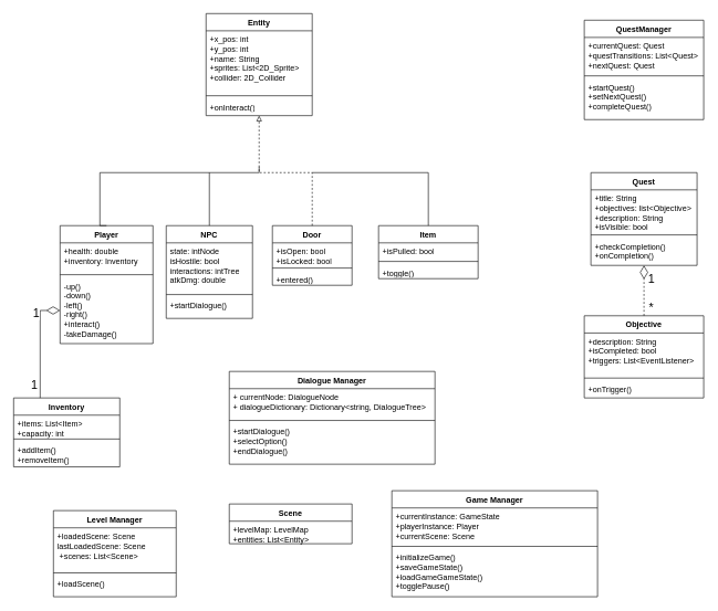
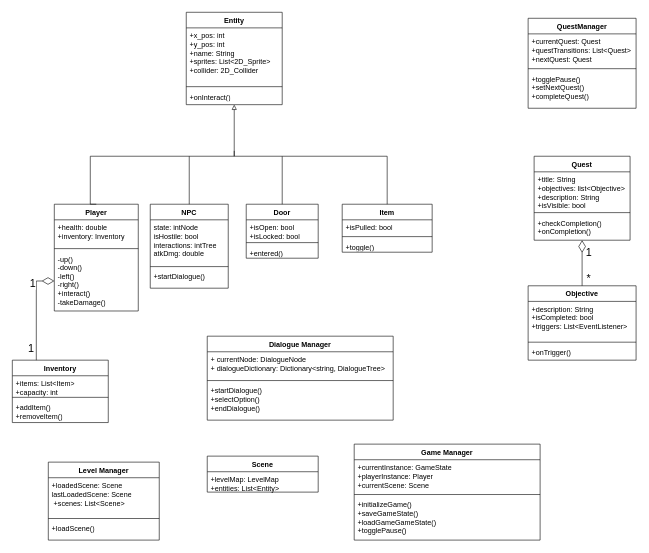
  <mxCell id="0" />
  <mxCell id="1" parent="0" />
  <mxCell id="2" value="Entity" style="swimlane;fontStyle=1;align=center;verticalAlign=top;childLayout=stackLayout;horizontal=1;startSize=26;horizontalStack=0;resizeParent=1;resizeParentMax=0;resizeLast=0;collapsible=1;marginBottom=0;whiteSpace=wrap;html=1;" parent="1" vertex="1"><mxGeometry x="310" y="20" width="160" height="154" as="geometry" /></mxCell>
  <mxCell id="3" value="+x_pos: int&lt;br&gt;+y_pos: int&lt;br&gt;+name: String&lt;br&gt;+sprites: List&amp;lt;2D_Sprite&amp;gt;&lt;br&gt;+collider: 2D_Collider&amp;nbsp;&lt;div&gt;&lt;br&gt;&lt;/div&gt;" style="text;strokeColor=none;fillColor=none;align=left;verticalAlign=top;spacingLeft=4;spacingRight=4;overflow=hidden;rotatable=0;points=[[0,0.5],[1,0.5]];portConstraint=eastwest;whiteSpace=wrap;html=1;" parent="2" vertex="1"><mxGeometry y="26" width="160" height="94" as="geometry" /></mxCell>
  <mxCell id="4" value="" style="line;strokeWidth=1;fillColor=none;align=left;verticalAlign=middle;spacingTop=-1;spacingLeft=3;spacingRight=3;rotatable=0;labelPosition=right;points=[];portConstraint=eastwest;strokeColor=inherit;" parent="2" vertex="1"><mxGeometry y="120" width="160" height="8" as="geometry" /></mxCell>
  <mxCell id="5" value="+onInteract()" style="text;strokeColor=none;fillColor=none;align=left;verticalAlign=top;spacingLeft=4;spacingRight=4;overflow=hidden;rotatable=0;points=[[0,0.5],[1,0.5]];portConstraint=eastwest;whiteSpace=wrap;html=1;" parent="2" vertex="1"><mxGeometry y="128" width="160" height="26" as="geometry" /></mxCell>
  <mxCell id="6" value="Player" style="swimlane;fontStyle=1;align=center;verticalAlign=top;childLayout=stackLayout;horizontal=1;startSize=26;horizontalStack=0;resizeParent=1;resizeParentMax=0;resizeLast=0;collapsible=1;marginBottom=0;whiteSpace=wrap;html=1;" parent="1" vertex="1"><mxGeometry x="90" y="340" width="140" height="178" as="geometry" /></mxCell>
  <mxCell id="7" value="&lt;div&gt;+health: double&lt;/div&gt;&lt;div&gt;+inventory: Inventory&lt;/div&gt;" style="text;strokeColor=none;fillColor=none;align=left;verticalAlign=top;spacingLeft=4;spacingRight=4;overflow=hidden;rotatable=0;points=[[0,0.5],[1,0.5]];portConstraint=eastwest;whiteSpace=wrap;html=1;" parent="6" vertex="1"><mxGeometry y="26" width="140" height="44" as="geometry" /></mxCell>
  <mxCell id="8" value="" style="line;strokeWidth=1;fillColor=none;align=left;verticalAlign=middle;spacingTop=-1;spacingLeft=3;spacingRight=3;rotatable=0;labelPosition=right;points=[];portConstraint=eastwest;strokeColor=inherit;" parent="6" vertex="1"><mxGeometry y="70" width="140" height="8" as="geometry" /></mxCell>
  <mxCell id="9" value="-up()&lt;br&gt;-down()&lt;br&gt;-left()&lt;br&gt;-right() &lt;br&gt;+interact()&lt;br&gt;-takeDamage()&lt;div&gt;&lt;br&gt;&lt;/div&gt;" style="text;strokeColor=none;fillColor=none;align=left;verticalAlign=top;spacingLeft=4;spacingRight=4;overflow=hidden;rotatable=0;points=[[0,0.5],[1,0.5]];portConstraint=eastwest;whiteSpace=wrap;html=1;" parent="6" vertex="1"><mxGeometry y="78" width="140" height="100" as="geometry" /></mxCell>
  <mxCell id="10" value="NPC" style="swimlane;fontStyle=1;align=center;verticalAlign=top;childLayout=stackLayout;horizontal=1;startSize=26;horizontalStack=0;resizeParent=1;resizeParentMax=0;resizeLast=0;collapsible=1;marginBottom=0;whiteSpace=wrap;html=1;" parent="1" vertex="1"><mxGeometry x="250" y="340" width="130" height="140" as="geometry" /></mxCell>
  <mxCell id="11" value="state: intNode&amp;nbsp;&lt;br&gt;isHostile: bool&lt;br&gt;interactions: intTree&lt;div&gt;atkDmg: double&lt;/div&gt;" style="text;strokeColor=none;fillColor=none;align=left;verticalAlign=top;spacingLeft=4;spacingRight=4;overflow=hidden;rotatable=0;points=[[0,0.5],[1,0.5]];portConstraint=eastwest;whiteSpace=wrap;html=1;" parent="10" vertex="1"><mxGeometry y="26" width="130" height="74" as="geometry" /></mxCell>
  <mxCell id="12" value="" style="line;strokeWidth=1;fillColor=none;align=left;verticalAlign=middle;spacingTop=-1;spacingLeft=3;spacingRight=3;rotatable=0;labelPosition=right;points=[];portConstraint=eastwest;strokeColor=inherit;" parent="10" vertex="1"><mxGeometry y="100" width="130" height="8" as="geometry" /></mxCell>
  <mxCell id="13" value="+startDialogue()" style="text;strokeColor=none;fillColor=none;align=left;verticalAlign=top;spacingLeft=4;spacingRight=4;overflow=hidden;rotatable=0;points=[[0,0.5],[1,0.5]];portConstraint=eastwest;whiteSpace=wrap;html=1;" parent="10" vertex="1"><mxGeometry y="108" width="130" height="32" as="geometry" /></mxCell>
  <mxCell id="14" value="Door" style="swimlane;fontStyle=1;align=center;verticalAlign=top;childLayout=stackLayout;horizontal=1;startSize=26;horizontalStack=0;resizeParent=1;resizeParentMax=0;resizeLast=0;collapsible=1;marginBottom=0;whiteSpace=wrap;html=1;" parent="1" vertex="1"><mxGeometry x="410" y="340" width="120" height="90" as="geometry" /></mxCell>
  <mxCell id="15" value="+isOpen: bool&amp;nbsp;&lt;br&gt;+isLocked: bool&lt;div&gt;&lt;br&gt;&lt;/div&gt;" style="text;strokeColor=none;fillColor=none;align=left;verticalAlign=top;spacingLeft=4;spacingRight=4;overflow=hidden;rotatable=0;points=[[0,0.5],[1,0.5]];portConstraint=eastwest;whiteSpace=wrap;html=1;" parent="14" vertex="1"><mxGeometry y="26" width="120" height="34" as="geometry" /></mxCell>
  <mxCell id="16" value="" style="line;strokeWidth=1;fillColor=none;align=left;verticalAlign=middle;spacingTop=-1;spacingLeft=3;spacingRight=3;rotatable=0;labelPosition=right;points=[];portConstraint=eastwest;strokeColor=inherit;" parent="14" vertex="1"><mxGeometry y="60" width="120" height="8" as="geometry" /></mxCell>
  <mxCell id="17" value="+entered()" style="text;strokeColor=none;fillColor=none;align=left;verticalAlign=top;spacingLeft=4;spacingRight=4;overflow=hidden;rotatable=0;points=[[0,0.5],[1,0.5]];portConstraint=eastwest;whiteSpace=wrap;html=1;" parent="14" vertex="1"><mxGeometry y="68" width="120" height="22" as="geometry" /></mxCell>
  <mxCell id="18" value="Item" style="swimlane;fontStyle=1;align=center;verticalAlign=top;childLayout=stackLayout;horizontal=1;startSize=26;horizontalStack=0;resizeParent=1;resizeParentMax=0;resizeLast=0;collapsible=1;marginBottom=0;whiteSpace=wrap;html=1;" parent="1" vertex="1"><mxGeometry x="570" y="340" width="150" height="80" as="geometry" /></mxCell>
  <mxCell id="19" value="+isPulled: bool&lt;div&gt;&lt;br&gt;&lt;/div&gt;" style="text;strokeColor=none;fillColor=none;align=left;verticalAlign=top;spacingLeft=4;spacingRight=4;overflow=hidden;rotatable=0;points=[[0,0.5],[1,0.5]];portConstraint=eastwest;whiteSpace=wrap;html=1;" parent="18" vertex="1"><mxGeometry y="26" width="150" height="24" as="geometry" /></mxCell>
  <mxCell id="20" value="" style="line;strokeWidth=1;fillColor=none;align=left;verticalAlign=middle;spacingTop=-1;spacingLeft=3;spacingRight=3;rotatable=0;labelPosition=right;points=[];portConstraint=eastwest;strokeColor=inherit;" parent="18" vertex="1"><mxGeometry y="50" width="150" height="8" as="geometry" /></mxCell>
  <mxCell id="21" value="+toggle()" style="text;strokeColor=none;fillColor=none;align=left;verticalAlign=top;spacingLeft=4;spacingRight=4;overflow=hidden;rotatable=0;points=[[0,0.5],[1,0.5]];portConstraint=eastwest;whiteSpace=wrap;html=1;" parent="18" vertex="1"><mxGeometry y="58" width="150" height="22" as="geometry" /></mxCell>
- <mxCell id="22" value="" style="endArrow=block;html=1;rounded=0;exitX=0.5;exitY=0;exitDx=0;exitDy=0;entryX=0.5;entryY=1;entryDx=0;entryDy=0;endFill=0;edgeStyle=orthogonalEdgeStyle;dashed=1;" parent="1" source="14" target="2" edge="1"><mxGeometry width="50" height="50" relative="1" as="geometry"><mxPoint x="340" y="270" as="sourcePoint" /><mxPoint x="310" y="320" as="targetPoint" /><Array as="points"><mxPoint x="470" y="260" /><mxPoint x="390" y="260" /></Array></mxGeometry></mxCell>
+ <mxCell id="22" value="" style="endArrow=block;html=1;rounded=0;exitX=0.5;exitY=0;exitDx=0;exitDy=0;entryX=0.5;entryY=1;entryDx=0;entryDy=0;endFill=0;edgeStyle=orthogonalEdgeStyle;" parent="1" source="14" target="2" edge="1"><mxGeometry width="50" height="50" relative="1" as="geometry"><mxPoint x="340" y="270" as="sourcePoint" /><mxPoint x="310" y="320" as="targetPoint" /><Array as="points"><mxPoint x="470" y="260" /><mxPoint x="390" y="260" /></Array></mxGeometry></mxCell>
  <mxCell id="23" value="" style="endArrow=none;html=1;rounded=0;entryX=0.5;entryY=0;entryDx=0;entryDy=0;edgeStyle=orthogonalEdgeStyle;" parent="1" target="6" edge="1"><mxGeometry width="50" height="50" relative="1" as="geometry"><mxPoint x="390" y="251" as="sourcePoint" /><mxPoint x="310" y="320" as="targetPoint" /><Array as="points"><mxPoint x="390" y="260" /><mxPoint x="150" y="260" /></Array></mxGeometry></mxCell>
  <mxCell id="24" value="" style="endArrow=none;html=1;rounded=0;entryX=0.5;entryY=0;entryDx=0;entryDy=0;" parent="1" target="10" edge="1"><mxGeometry width="50" height="50" relative="1" as="geometry"><mxPoint x="315" y="260" as="sourcePoint" /><mxPoint x="310" y="320" as="targetPoint" /></mxGeometry></mxCell>
  <mxCell id="25" value="" style="endArrow=none;html=1;rounded=0;exitX=0.5;exitY=0;exitDx=0;exitDy=0;edgeStyle=orthogonalEdgeStyle;" parent="1" source="18" edge="1"><mxGeometry width="50" height="50" relative="1" as="geometry"><mxPoint x="260" y="370" as="sourcePoint" /><mxPoint x="470" y="260" as="targetPoint" /><Array as="points"><mxPoint x="645" y="260" /></Array></mxGeometry></mxCell>
  <mxCell id="26" value="QuestManager" style="swimlane;fontStyle=1;align=center;verticalAlign=top;childLayout=stackLayout;horizontal=1;startSize=26;horizontalStack=0;resizeParent=1;resizeParentMax=0;resizeLast=0;collapsible=1;marginBottom=0;whiteSpace=wrap;html=1;" parent="1" vertex="1"><mxGeometry x="880" y="30" width="180" height="150" as="geometry" /></mxCell>
  <mxCell id="27" value="+currentQuest: Quest&lt;div&gt;+questTransitions: List&amp;lt;Quest&amp;gt;&lt;/div&gt;&lt;div&gt;+nextQuest: Quest&lt;/div&gt;" style="text;strokeColor=none;fillColor=none;align=left;verticalAlign=top;spacingLeft=4;spacingRight=4;overflow=hidden;rotatable=0;points=[[0,0.5],[1,0.5]];portConstraint=eastwest;whiteSpace=wrap;html=1;" parent="26" vertex="1"><mxGeometry y="26" width="180" height="54" as="geometry" /></mxCell>
  <mxCell id="28" value="" style="line;strokeWidth=1;fillColor=none;align=left;verticalAlign=middle;spacingTop=-1;spacingLeft=3;spacingRight=3;rotatable=0;labelPosition=right;points=[];portConstraint=eastwest;strokeColor=inherit;" parent="26" vertex="1"><mxGeometry y="80" width="180" height="8" as="geometry" /></mxCell>
- <mxCell id="29" value="+startQuest()&lt;div&gt;+setNextQuest()&lt;/div&gt;&lt;div&gt;+completeQuest()&lt;/div&gt;" style="text;strokeColor=none;fillColor=none;align=left;verticalAlign=top;spacingLeft=4;spacingRight=4;overflow=hidden;rotatable=0;points=[[0,0.5],[1,0.5]];portConstraint=eastwest;whiteSpace=wrap;html=1;" parent="26" vertex="1"><mxGeometry y="88" width="180" height="62" as="geometry" /></mxCell>
+ <mxCell id="29" value="+togglePause()&lt;div&gt;+setNextQuest()&lt;/div&gt;&lt;div&gt;+completeQuest()&lt;/div&gt;" style="text;strokeColor=none;fillColor=none;align=left;verticalAlign=top;spacingLeft=4;spacingRight=4;overflow=hidden;rotatable=0;points=[[0,0.5],[1,0.5]];portConstraint=eastwest;whiteSpace=wrap;html=1;" parent="26" vertex="1"><mxGeometry y="88" width="180" height="62" as="geometry" /></mxCell>
  <mxCell id="30" value="Quest" style="swimlane;fontStyle=1;align=center;verticalAlign=top;childLayout=stackLayout;horizontal=1;startSize=26;horizontalStack=0;resizeParent=1;resizeParentMax=0;resizeLast=0;collapsible=1;marginBottom=0;whiteSpace=wrap;html=1;" parent="1" vertex="1"><mxGeometry x="890" y="260" width="160" height="140" as="geometry" /></mxCell>
  <mxCell id="31" value="+title: String&lt;div&gt;&lt;div&gt;+objectives: list&amp;lt;Objective&amp;gt;&lt;/div&gt;&lt;/div&gt;&lt;div&gt;+description: String&lt;/div&gt;&lt;div&gt;+isVisible: bool &lt;br&gt;&lt;/div&gt;" style="text;strokeColor=none;fillColor=none;align=left;verticalAlign=top;spacingLeft=4;spacingRight=4;overflow=hidden;rotatable=0;points=[[0,0.5],[1,0.5]];portConstraint=eastwest;whiteSpace=wrap;html=1;" parent="30" vertex="1"><mxGeometry y="26" width="160" height="64" as="geometry" /></mxCell>
  <mxCell id="32" value="" style="line;strokeWidth=1;fillColor=none;align=left;verticalAlign=middle;spacingTop=-1;spacingLeft=3;spacingRight=3;rotatable=0;labelPosition=right;points=[];portConstraint=eastwest;strokeColor=inherit;" parent="30" vertex="1"><mxGeometry y="90" width="160" height="8" as="geometry" /></mxCell>
  <mxCell id="33" value="+checkCompletion()&lt;div&gt;+onCompletion()&lt;/div&gt;" style="text;strokeColor=none;fillColor=none;align=left;verticalAlign=top;spacingLeft=4;spacingRight=4;overflow=hidden;rotatable=0;points=[[0,0.5],[1,0.5]];portConstraint=eastwest;whiteSpace=wrap;html=1;" parent="30" vertex="1"><mxGeometry y="98" width="160" height="42" as="geometry" /></mxCell>
  <mxCell id="34" value="Objective" style="swimlane;fontStyle=1;align=center;verticalAlign=top;childLayout=stackLayout;horizontal=1;startSize=26;horizontalStack=0;resizeParent=1;resizeParentMax=0;resizeLast=0;collapsible=1;marginBottom=0;whiteSpace=wrap;html=1;" parent="1" vertex="1"><mxGeometry x="880" y="476" width="180" height="124" as="geometry" /></mxCell>
  <mxCell id="35" value="+description: String&lt;div&gt;+isCompleted: bool&lt;/div&gt;&lt;div&gt;+triggers: List&amp;lt;EventListener&amp;gt;&lt;/div&gt;" style="text;strokeColor=none;fillColor=none;align=left;verticalAlign=top;spacingLeft=4;spacingRight=4;overflow=hidden;rotatable=0;points=[[0,0.5],[1,0.5]];portConstraint=eastwest;whiteSpace=wrap;html=1;" parent="34" vertex="1"><mxGeometry y="26" width="180" height="64" as="geometry" /></mxCell>
  <mxCell id="36" value="" style="line;strokeWidth=1;fillColor=none;align=left;verticalAlign=middle;spacingTop=-1;spacingLeft=3;spacingRight=3;rotatable=0;labelPosition=right;points=[];portConstraint=eastwest;strokeColor=inherit;" parent="34" vertex="1"><mxGeometry y="90" width="180" height="8" as="geometry" /></mxCell>
  <mxCell id="37" value="+onTrigger()" style="text;strokeColor=none;fillColor=none;align=left;verticalAlign=top;spacingLeft=4;spacingRight=4;overflow=hidden;rotatable=0;points=[[0,0.5],[1,0.5]];portConstraint=eastwest;whiteSpace=wrap;html=1;" parent="34" vertex="1"><mxGeometry y="98" width="180" height="26" as="geometry" /></mxCell>
- <mxCell id="38" value="" style="endArrow=diamondThin;html=1;rounded=0;endFill=0;exitX=0.5;exitY=0;exitDx=0;exitDy=0;strokeWidth=1;endSize=18;entryX=0.5;entryY=1;entryDx=0;entryDy=0;dashed=1;" parent="1" edge="1" target="30" source="34"><mxGeometry width="50" height="50" relative="1" as="geometry"><mxPoint x="970" y="470" as="sourcePoint" /><mxPoint x="990" y="520" as="targetPoint" /></mxGeometry></mxCell>
+ <mxCell id="38" value="" style="endArrow=diamondThin;html=1;rounded=0;endFill=0;exitX=0.5;exitY=0;exitDx=0;exitDy=0;strokeWidth=1;endSize=18;entryX=0.5;entryY=1;entryDx=0;entryDy=0;" parent="1" edge="1" target="30" source="34"><mxGeometry width="50" height="50" relative="1" as="geometry"><mxPoint x="970" y="470" as="sourcePoint" /><mxPoint x="990" y="520" as="targetPoint" /></mxGeometry></mxCell>
  <mxCell id="39" value="1" style="edgeLabel;html=1;align=center;verticalAlign=middle;resizable=0;points=[];fontSize=18;" vertex="1" connectable="0" parent="38"><mxGeometry x="0.395" y="-1" relative="1" as="geometry"><mxPoint x="9" y="-3" as="offset" /></mxGeometry></mxCell>
  <mxCell id="40" value="*" style="edgeLabel;html=1;align=center;verticalAlign=middle;resizable=0;points=[];fontSize=18;" vertex="1" connectable="0" parent="38"><mxGeometry x="-0.658" relative="1" as="geometry"><mxPoint x="10" as="offset" /></mxGeometry></mxCell>
  <mxCell id="41" value="Inventory" style="swimlane;fontStyle=1;align=center;verticalAlign=top;childLayout=stackLayout;horizontal=1;startSize=26;horizontalStack=0;resizeParent=1;resizeParentMax=0;resizeLast=0;collapsible=1;marginBottom=0;whiteSpace=wrap;html=1;" parent="1" vertex="1"><mxGeometry x="20" y="600" width="160" height="104" as="geometry" /></mxCell>
  <mxCell id="42" value="+items: List&amp;lt;Item&amp;gt;&lt;div&gt;+capacity: int&lt;/div&gt;" style="text;strokeColor=none;fillColor=none;align=left;verticalAlign=top;spacingLeft=4;spacingRight=4;overflow=hidden;rotatable=0;points=[[0,0.5],[1,0.5]];portConstraint=eastwest;whiteSpace=wrap;html=1;" parent="41" vertex="1"><mxGeometry y="26" width="160" height="32" as="geometry" /></mxCell>
  <mxCell id="43" value="" style="line;strokeWidth=1;fillColor=none;align=left;verticalAlign=middle;spacingTop=-1;spacingLeft=3;spacingRight=3;rotatable=0;labelPosition=right;points=[];portConstraint=eastwest;strokeColor=inherit;" parent="41" vertex="1"><mxGeometry y="58" width="160" height="8" as="geometry" /></mxCell>
  <mxCell id="44" value="+addItem()&lt;div&gt;+removeItem()&lt;/div&gt;" style="text;strokeColor=none;fillColor=none;align=left;verticalAlign=top;spacingLeft=4;spacingRight=4;overflow=hidden;rotatable=0;points=[[0,0.5],[1,0.5]];portConstraint=eastwest;whiteSpace=wrap;html=1;" parent="41" vertex="1"><mxGeometry y="66" width="160" height="38" as="geometry" /></mxCell>
  <mxCell id="45" style="edgeStyle=orthogonalEdgeStyle;rounded=0;orthogonalLoop=1;jettySize=auto;html=1;exitX=0.25;exitY=0;exitDx=0;exitDy=0;entryX=0;entryY=0.5;entryDx=0;entryDy=0;endArrow=diamondThin;endFill=0;endSize=18;" parent="1" source="41" target="9" edge="1"><mxGeometry relative="1" as="geometry"><mxPoint x="100" y="660" as="targetPoint" /></mxGeometry></mxCell>
  <mxCell id="46" value="1" style="edgeLabel;html=1;align=center;verticalAlign=middle;resizable=0;points=[];fontSize=18;" parent="45" vertex="1" connectable="0"><mxGeometry x="0.597" y="7" relative="1" as="geometry"><mxPoint as="offset" /></mxGeometry></mxCell>
  <mxCell id="47" value="1" style="edgeLabel;html=1;align=center;verticalAlign=middle;resizable=0;points=[];fontSize=18;" parent="45" vertex="1" connectable="0"><mxGeometry x="-0.62" y="-1" relative="1" as="geometry"><mxPoint x="-11" y="11" as="offset" /></mxGeometry></mxCell>
  <mxCell id="48" value="Dialogue Manager" style="swimlane;fontStyle=1;align=center;verticalAlign=top;childLayout=stackLayout;horizontal=1;startSize=26;horizontalStack=0;resizeParent=1;resizeParentMax=0;resizeLast=0;collapsible=1;marginBottom=0;whiteSpace=wrap;html=1;" vertex="1" parent="1"><mxGeometry x="345" y="560" width="310" height="140" as="geometry" /></mxCell>
  <mxCell id="49" value="&lt;div&gt;+ currentNode: DialogueNode&lt;/div&gt;&lt;div&gt;+ dialogueDictionary: Dictionary&amp;lt;string, DialogueTree&amp;gt;&lt;/div&gt;" style="text;strokeColor=none;fillColor=none;align=left;verticalAlign=top;spacingLeft=4;spacingRight=4;overflow=hidden;rotatable=0;points=[[0,0.5],[1,0.5]];portConstraint=eastwest;whiteSpace=wrap;html=1;" vertex="1" parent="48"><mxGeometry y="26" width="310" height="44" as="geometry" /></mxCell>
  <mxCell id="50" value="" style="line;strokeWidth=1;fillColor=none;align=left;verticalAlign=middle;spacingTop=-1;spacingLeft=3;spacingRight=3;rotatable=0;labelPosition=right;points=[];portConstraint=eastwest;strokeColor=inherit;" vertex="1" parent="48"><mxGeometry y="70" width="310" height="8" as="geometry" /></mxCell>
  <mxCell id="51" value="+startDialogue()&lt;br&gt;+selectOption()&lt;br&gt;+endDialogue()&lt;div&gt;&lt;br&gt;&lt;/div&gt;" style="text;strokeColor=none;fillColor=none;align=left;verticalAlign=top;spacingLeft=4;spacingRight=4;overflow=hidden;rotatable=0;points=[[0,0.5],[1,0.5]];portConstraint=eastwest;whiteSpace=wrap;html=1;" vertex="1" parent="48"><mxGeometry y="78" width="310" height="62" as="geometry" /></mxCell>
  <mxCell id="52" value="Level Manager" style="swimlane;fontStyle=1;align=center;verticalAlign=top;childLayout=stackLayout;horizontal=1;startSize=26;horizontalStack=0;resizeParent=1;resizeParentMax=0;resizeLast=0;collapsible=1;marginBottom=0;whiteSpace=wrap;html=1;" vertex="1" parent="1"><mxGeometry x="80" y="770" width="185" height="130" as="geometry" /></mxCell>
  <mxCell id="53" value="+loadedScene: Scene &lt;br&gt;lastLoadedScene: Scene &lt;br&gt;&amp;nbsp;+scenes: List&amp;lt;Scene&amp;gt; &lt;br&gt;&lt;div&gt;&lt;br&gt;&lt;/div&gt;" style="text;strokeColor=none;fillColor=none;align=left;verticalAlign=top;spacingLeft=4;spacingRight=4;overflow=hidden;rotatable=0;points=[[0,0.5],[1,0.5]];portConstraint=eastwest;whiteSpace=wrap;html=1;" vertex="1" parent="52"><mxGeometry y="26" width="185" height="64" as="geometry" /></mxCell>
  <mxCell id="54" value="" style="line;strokeWidth=1;fillColor=none;align=left;verticalAlign=middle;spacingTop=-1;spacingLeft=3;spacingRight=3;rotatable=0;labelPosition=right;points=[];portConstraint=eastwest;strokeColor=inherit;" vertex="1" parent="52"><mxGeometry y="90" width="185" height="8" as="geometry" /></mxCell>
  <mxCell id="55" value="+loadScene()" style="text;strokeColor=none;fillColor=none;align=left;verticalAlign=top;spacingLeft=4;spacingRight=4;overflow=hidden;rotatable=0;points=[[0,0.5],[1,0.5]];portConstraint=eastwest;whiteSpace=wrap;html=1;" vertex="1" parent="52"><mxGeometry y="98" width="185" height="32" as="geometry" /></mxCell>
  <mxCell id="56" value="Scene" style="swimlane;fontStyle=1;align=center;verticalAlign=top;childLayout=stackLayout;horizontal=1;startSize=26;horizontalStack=0;resizeParent=1;resizeParentMax=0;resizeLast=0;collapsible=1;marginBottom=0;whiteSpace=wrap;html=1;" vertex="1" parent="1"><mxGeometry x="345" y="760" width="185" height="60" as="geometry" /></mxCell>
  <mxCell id="57" value="&lt;div&gt;+levelMap: LevelMap&lt;/div&gt;&lt;div&gt;+entities: List&amp;lt;Entity&amp;gt;&lt;/div&gt;&lt;div&gt;&lt;br&gt;&lt;/div&gt;" style="text;strokeColor=none;fillColor=none;align=left;verticalAlign=top;spacingLeft=4;spacingRight=4;overflow=hidden;rotatable=0;points=[[0,0.5],[1,0.5]];portConstraint=eastwest;whiteSpace=wrap;html=1;" vertex="1" parent="56"><mxGeometry y="26" width="185" height="34" as="geometry" /></mxCell>
  <mxCell id="58" value="Game Manager" style="swimlane;fontStyle=1;align=center;verticalAlign=top;childLayout=stackLayout;horizontal=1;startSize=26;horizontalStack=0;resizeParent=1;resizeParentMax=0;resizeLast=0;collapsible=1;marginBottom=0;whiteSpace=wrap;html=1;" vertex="1" parent="1"><mxGeometry x="590" y="740" width="310" height="160" as="geometry" /></mxCell>
  <mxCell id="59" value="+currentInstance: GameState &lt;br&gt;+playerInstance: Player &lt;br&gt;+currentScene: Scene &lt;br&gt;&lt;div&gt;&lt;br&gt;&lt;/div&gt;" style="text;strokeColor=none;fillColor=none;align=left;verticalAlign=top;spacingLeft=4;spacingRight=4;overflow=hidden;rotatable=0;points=[[0,0.5],[1,0.5]];portConstraint=eastwest;whiteSpace=wrap;html=1;" vertex="1" parent="58"><mxGeometry y="26" width="310" height="54" as="geometry" /></mxCell>
  <mxCell id="60" value="" style="line;strokeWidth=1;fillColor=none;align=left;verticalAlign=middle;spacingTop=-1;spacingLeft=3;spacingRight=3;rotatable=0;labelPosition=right;points=[];portConstraint=eastwest;strokeColor=inherit;" vertex="1" parent="58"><mxGeometry y="80" width="310" height="8" as="geometry" /></mxCell>
  <mxCell id="61" value="+initializeGame()&lt;br&gt;+saveGameState()&lt;br&gt;+loadGameGameState()&lt;br&gt;+togglePause()&lt;div&gt;&lt;br&gt;&lt;/div&gt;" style="text;strokeColor=none;fillColor=none;align=left;verticalAlign=top;spacingLeft=4;spacingRight=4;overflow=hidden;rotatable=0;points=[[0,0.5],[1,0.5]];portConstraint=eastwest;whiteSpace=wrap;html=1;" vertex="1" parent="58"><mxGeometry y="88" width="310" height="72" as="geometry" /></mxCell>
